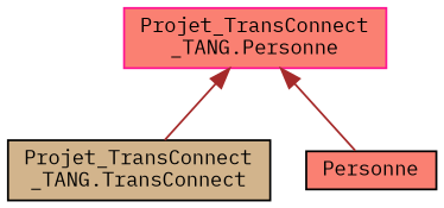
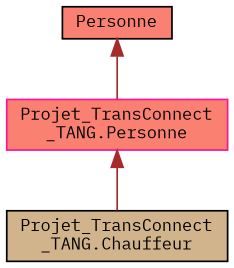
  digraph {
    fontname="IBM Plex Mono"
    node [color=black fillcolor=salmon fontname="IBM Plex Mono" fontsize=10 shape=box style=filled]
    edge [color=brown dir=back fontname="IBM Plex Mono" fontsize=10 labelfontname=Helvetica labelfontsize=10 style=solid]
    n1 [color=deeppink fontcolor=black height=0.2 label="Projet_TransConnect\l_TANG.Personne" width=0.4]
-   n2 [fillcolor=tan height=0.2 label="Projet_TransConnect\l_TANG.TransConnect" width=0.4]
+   n2 [fillcolor=tan height=0.2 label="Projet_TransConnect\l_TANG.Chauffeur" width=0.4]
    n3 [height=0.2 label=Personne width=0.4]
    n1 -> n2
-   n1 -> n3
+   n3 -> n1
  }
